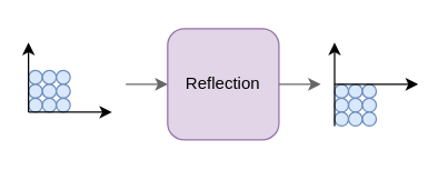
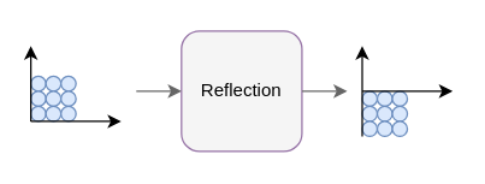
  <mxCell id="0" />
  <mxCell id="1" parent="0" />
- <mxCell id="2" value="Reflection" style="rounded=1;whiteSpace=wrap;html=1;fillColor=#e1d5e7;strokeColor=#9673a6;" vertex="1" parent="1"><mxGeometry x="120" y="20" width="80" height="80" as="geometry" /></mxCell>
+ <mxCell id="2" value="Reflection" style="rounded=1;whiteSpace=wrap;html=1;fillColor=#f5f5f5;strokeColor=#9673a6;" vertex="1" parent="1"><mxGeometry x="120" y="20" width="80" height="80" as="geometry" /></mxCell>
  <mxCell id="3" value="" style="ellipse;whiteSpace=wrap;html=1;fillColor=#dae8fc;strokeColor=#6c8ebf;" vertex="1" parent="1"><mxGeometry x="20" y="50" width="10" height="10" as="geometry" /></mxCell>
  <mxCell id="4" value="" style="ellipse;whiteSpace=wrap;html=1;fillColor=#dae8fc;strokeColor=#6c8ebf;" vertex="1" parent="1"><mxGeometry x="30" y="50" width="10" height="10" as="geometry" /></mxCell>
  <mxCell id="5" value="" style="ellipse;whiteSpace=wrap;html=1;fillColor=#dae8fc;strokeColor=#6c8ebf;" vertex="1" parent="1"><mxGeometry x="40" y="50" width="10" height="10" as="geometry" /></mxCell>
  <mxCell id="6" value="" style="ellipse;whiteSpace=wrap;html=1;fillColor=#dae8fc;strokeColor=#6c8ebf;" vertex="1" parent="1"><mxGeometry x="20" y="60" width="10" height="10" as="geometry" /></mxCell>
  <mxCell id="7" value="" style="ellipse;whiteSpace=wrap;html=1;fillColor=#dae8fc;strokeColor=#6c8ebf;" vertex="1" parent="1"><mxGeometry x="30" y="60" width="10" height="10" as="geometry" /></mxCell>
  <mxCell id="8" value="" style="ellipse;whiteSpace=wrap;html=1;fillColor=#dae8fc;strokeColor=#6c8ebf;" vertex="1" parent="1"><mxGeometry x="40" y="60" width="10" height="10" as="geometry" /></mxCell>
  <mxCell id="9" value="" style="ellipse;whiteSpace=wrap;html=1;fillColor=#dae8fc;strokeColor=#6c8ebf;" vertex="1" parent="1"><mxGeometry x="20" y="70" width="10" height="10" as="geometry" /></mxCell>
  <mxCell id="10" value="" style="ellipse;whiteSpace=wrap;html=1;fillColor=#dae8fc;strokeColor=#6c8ebf;" vertex="1" parent="1"><mxGeometry x="30" y="70" width="10" height="10" as="geometry" /></mxCell>
  <mxCell id="11" value="" style="ellipse;whiteSpace=wrap;html=1;fillColor=#dae8fc;strokeColor=#6c8ebf;" vertex="1" parent="1"><mxGeometry x="40" y="70" width="10" height="10" as="geometry" /></mxCell>
  <mxCell id="12" value="" style="endArrow=classic;html=1;rounded=0;" edge="1" parent="1"><mxGeometry width="50" height="50" relative="1" as="geometry"><mxPoint x="20" y="80" as="sourcePoint" /><mxPoint x="20" y="30" as="targetPoint" /></mxGeometry></mxCell>
  <mxCell id="13" value="" style="endArrow=classic;html=1;rounded=0;" edge="1" parent="1"><mxGeometry width="50" height="50" relative="1" as="geometry"><mxPoint x="20" y="80" as="sourcePoint" /><mxPoint x="80" y="80" as="targetPoint" /></mxGeometry></mxCell>
  <mxCell id="14" value="" style="ellipse;whiteSpace=wrap;html=1;fillColor=#dae8fc;strokeColor=#6c8ebf;" vertex="1" parent="1"><mxGeometry x="240" y="60" width="10" height="10" as="geometry" /></mxCell>
  <mxCell id="15" value="" style="ellipse;whiteSpace=wrap;html=1;fillColor=#dae8fc;strokeColor=#6c8ebf;" vertex="1" parent="1"><mxGeometry x="250" y="60" width="10" height="10" as="geometry" /></mxCell>
  <mxCell id="16" value="" style="ellipse;whiteSpace=wrap;html=1;fillColor=#dae8fc;strokeColor=#6c8ebf;" vertex="1" parent="1"><mxGeometry x="260" y="60" width="10" height="10" as="geometry" /></mxCell>
  <mxCell id="17" value="" style="ellipse;whiteSpace=wrap;html=1;fillColor=#dae8fc;strokeColor=#6c8ebf;" vertex="1" parent="1"><mxGeometry x="240" y="70" width="10" height="10" as="geometry" /></mxCell>
  <mxCell id="18" value="" style="ellipse;whiteSpace=wrap;html=1;fillColor=#dae8fc;strokeColor=#6c8ebf;" vertex="1" parent="1"><mxGeometry x="250" y="70" width="10" height="10" as="geometry" /></mxCell>
  <mxCell id="19" value="" style="ellipse;whiteSpace=wrap;html=1;fillColor=#dae8fc;strokeColor=#6c8ebf;" vertex="1" parent="1"><mxGeometry x="260" y="70" width="10" height="10" as="geometry" /></mxCell>
  <mxCell id="20" value="" style="ellipse;whiteSpace=wrap;html=1;fillColor=#dae8fc;strokeColor=#6c8ebf;" vertex="1" parent="1"><mxGeometry x="240" y="80" width="10" height="10" as="geometry" /></mxCell>
  <mxCell id="21" value="" style="ellipse;whiteSpace=wrap;html=1;fillColor=#dae8fc;strokeColor=#6c8ebf;" vertex="1" parent="1"><mxGeometry x="250" y="80" width="10" height="10" as="geometry" /></mxCell>
  <mxCell id="22" value="" style="ellipse;whiteSpace=wrap;html=1;fillColor=#dae8fc;strokeColor=#6c8ebf;" vertex="1" parent="1"><mxGeometry x="260" y="80" width="10" height="10" as="geometry" /></mxCell>
  <mxCell id="23" value="" style="endArrow=classic;html=1;rounded=0;" edge="1" parent="1"><mxGeometry width="50" height="50" relative="1" as="geometry"><mxPoint x="240" y="90" as="sourcePoint" /><mxPoint x="240" y="30" as="targetPoint" /></mxGeometry></mxCell>
  <mxCell id="24" value="" style="endArrow=classic;html=1;rounded=0;" edge="1" parent="1"><mxGeometry width="50" height="50" relative="1" as="geometry"><mxPoint x="240" y="60" as="sourcePoint" /><mxPoint x="300" y="60" as="targetPoint" /></mxGeometry></mxCell>
  <mxCell id="25" value="" style="endArrow=classic;html=1;rounded=0;entryX=0;entryY=0.5;entryDx=0;entryDy=0;strokeColor=#666666;" edge="1" parent="1" target="2"><mxGeometry width="50" height="50" relative="1" as="geometry"><mxPoint x="90" y="60" as="sourcePoint" /><mxPoint x="190" y="70" as="targetPoint" /></mxGeometry></mxCell>
  <mxCell id="26" value="" style="endArrow=classic;html=1;rounded=0;entryX=0;entryY=0.5;entryDx=0;entryDy=0;strokeColor=#666666;" edge="1" parent="1"><mxGeometry width="50" height="50" relative="1" as="geometry"><mxPoint x="200" y="60" as="sourcePoint" /><mxPoint x="230" y="60" as="targetPoint" /></mxGeometry></mxCell>
